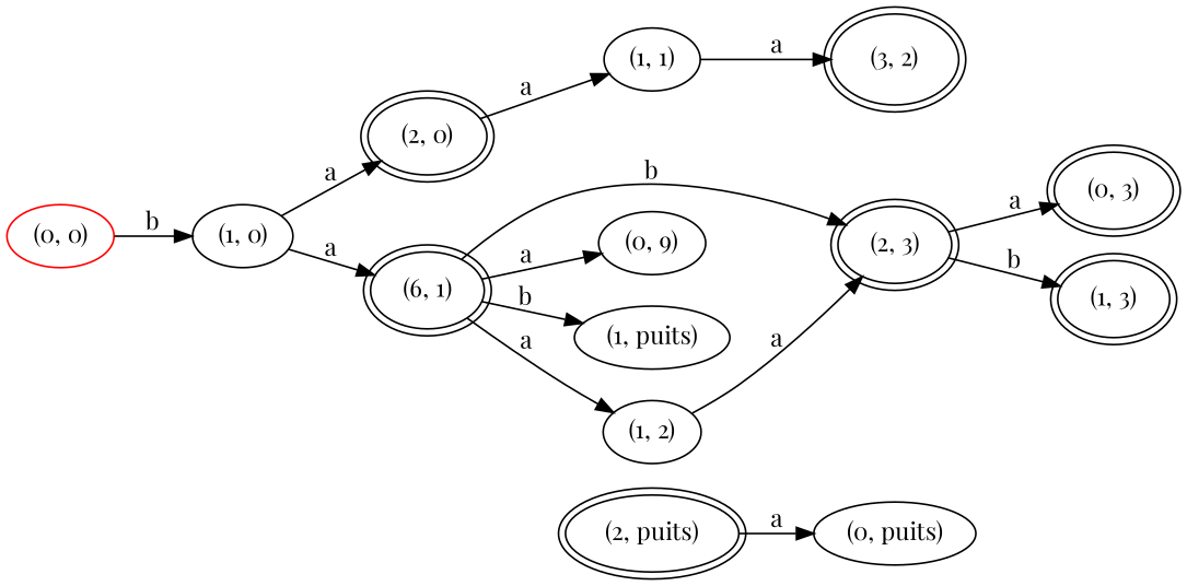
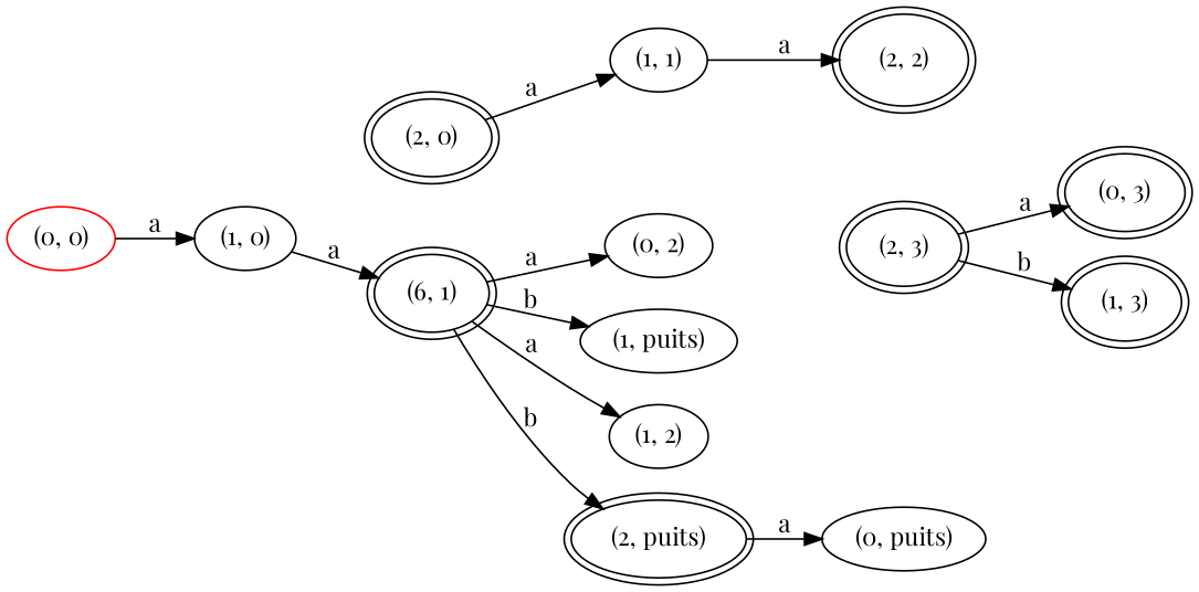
  digraph {
    fontname="Playfair Display"
    rankdir=LR
    node [fontname="Playfair Display"]
    edge [fontname="Playfair Display"]
    n1 [color=red label="(0, 0)"]
    n2 [label="(1, 0)"]
    n3 [label="(2, 0)" peripheries=2]
    n4 [label="(6, 1)" peripheries=2]
    n5 [label="(1, 1)"]
-   n6 [label="(0, 9)"]
+   n6 [label="(0, 2)"]
    n7 [label="(1, puits)"]
    n8 [label="(1, 2)"]
    n9 [label="(2, puits)" peripheries=2]
-   n10 [label="(3, 2)" peripheries=2]
+   n10 [label="(2, 2)" peripheries=2]
    n11 [label="(2, 3)" peripheries=2]
    n12 [label="(0, puits)"]
    n13 [label="(0, 3)" peripheries=2]
    n14 [label="(1, 3)" peripheries=2]
-   n1 -> n2 [label=b]
-   n2 -> n3 [label=a]
+   n1 -> n2 [label=a]
    n2 -> n4 [label=a]
    n3 -> n5 [label=a]
    n4 -> n6 [label=a]
    n4 -> n7 [label=b]
    n4 -> n8 [label=a]
-   n4 -> n11 [label=b]
+   n4 -> n9 [label=b]
    n5 -> n10 [label=a]
-   n8 -> n11 [label=a]
    n9 -> n12 [label=a]
    n11 -> n13 [label=a]
    n11 -> n14 [label=b]
  }
